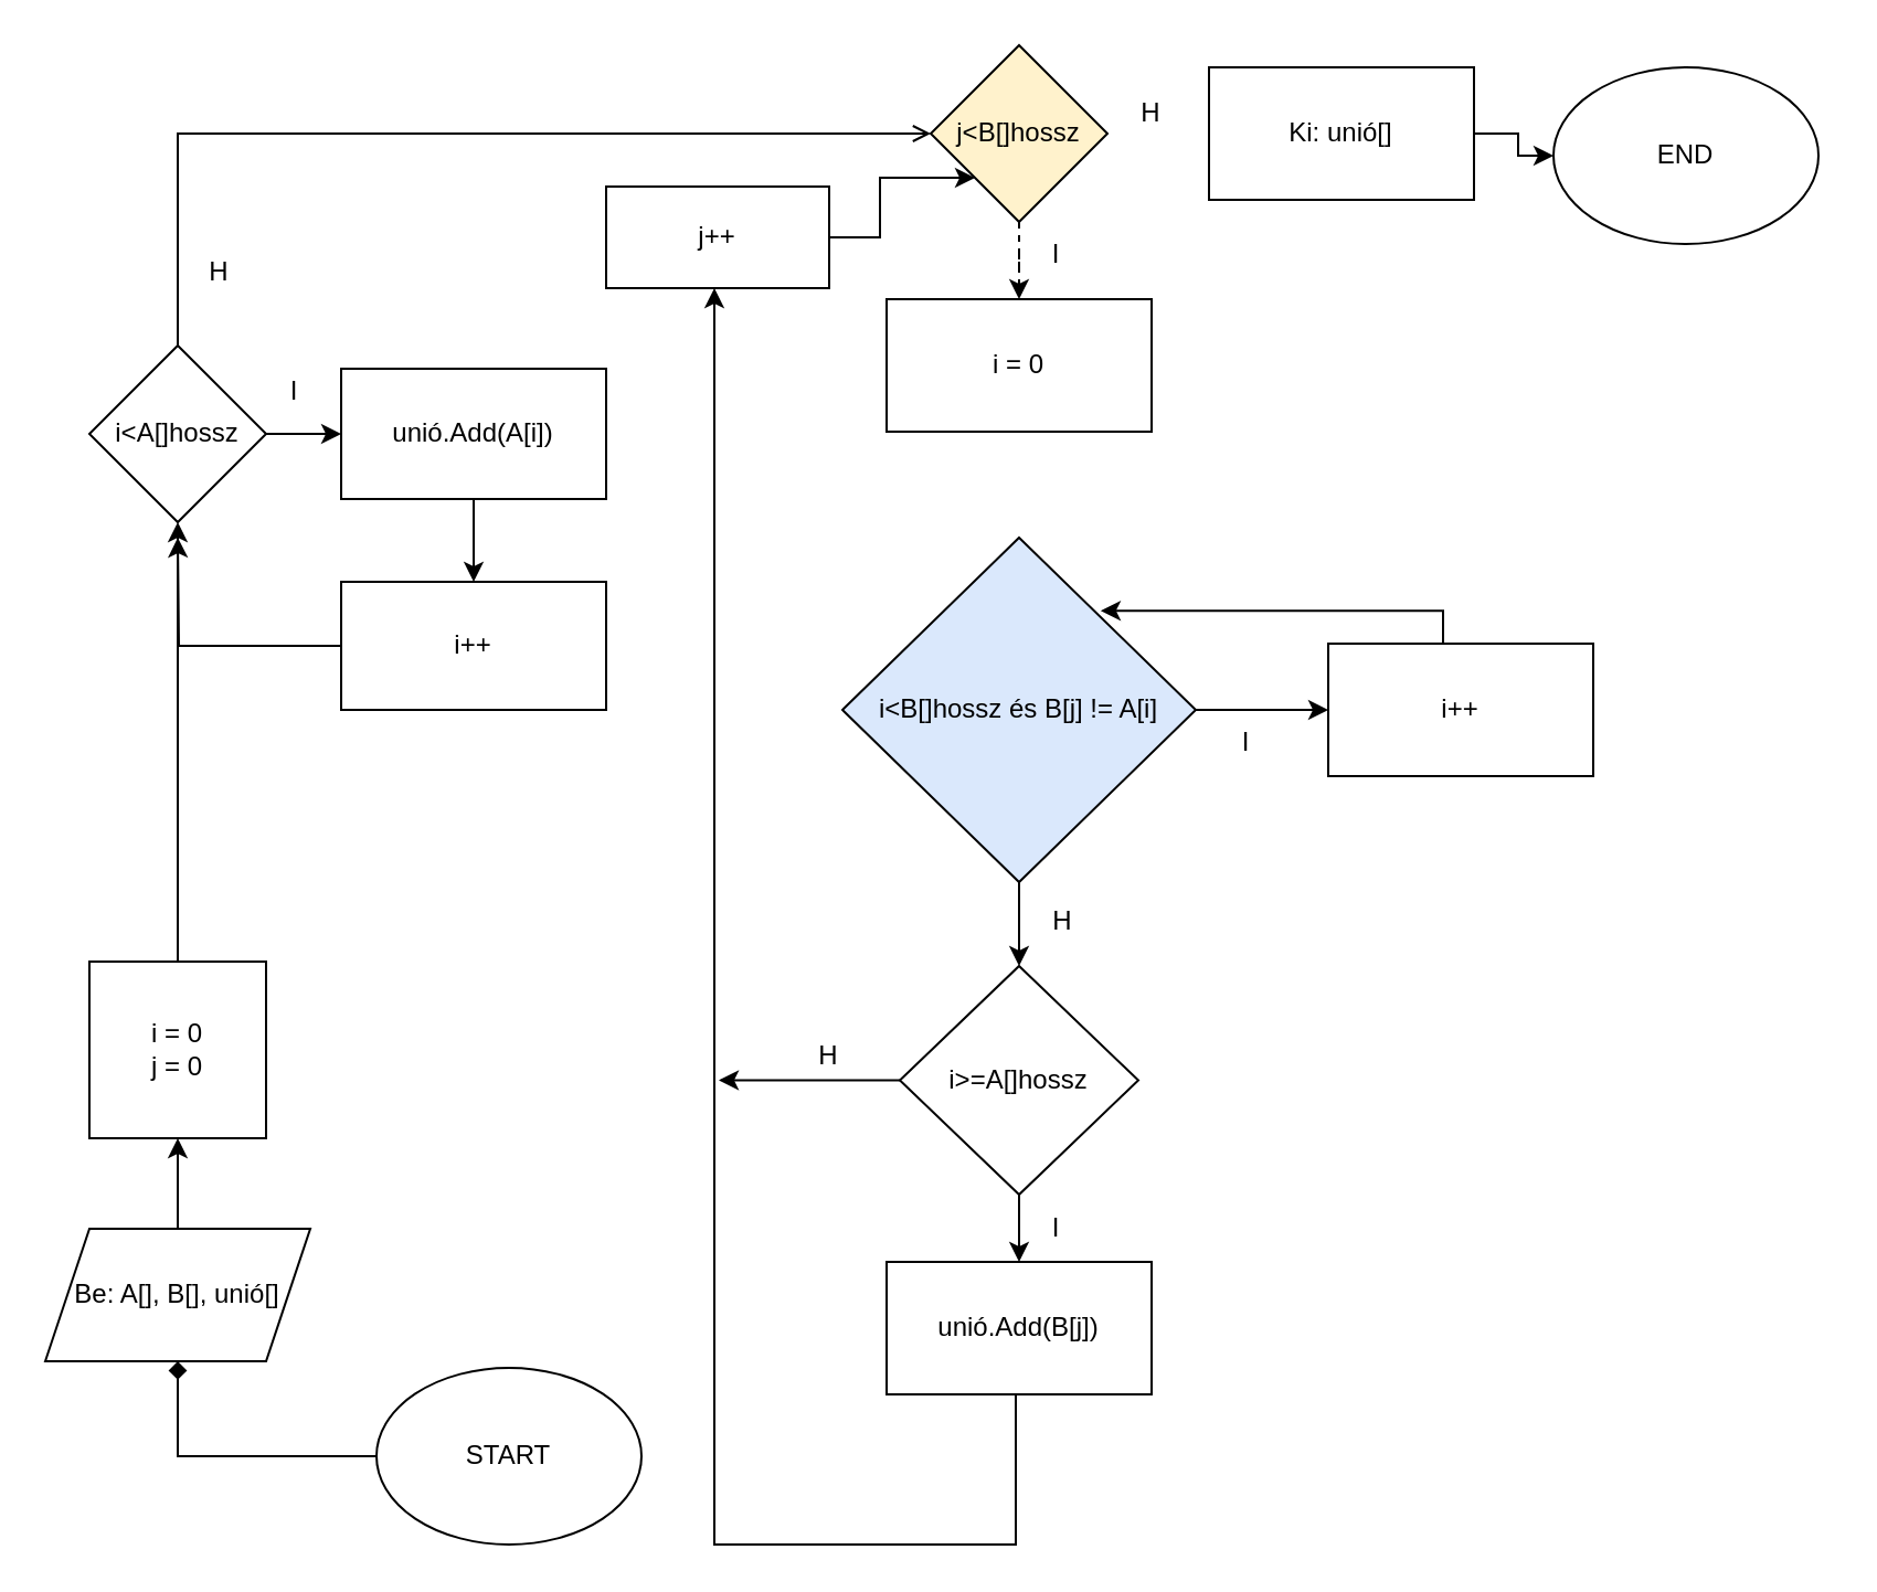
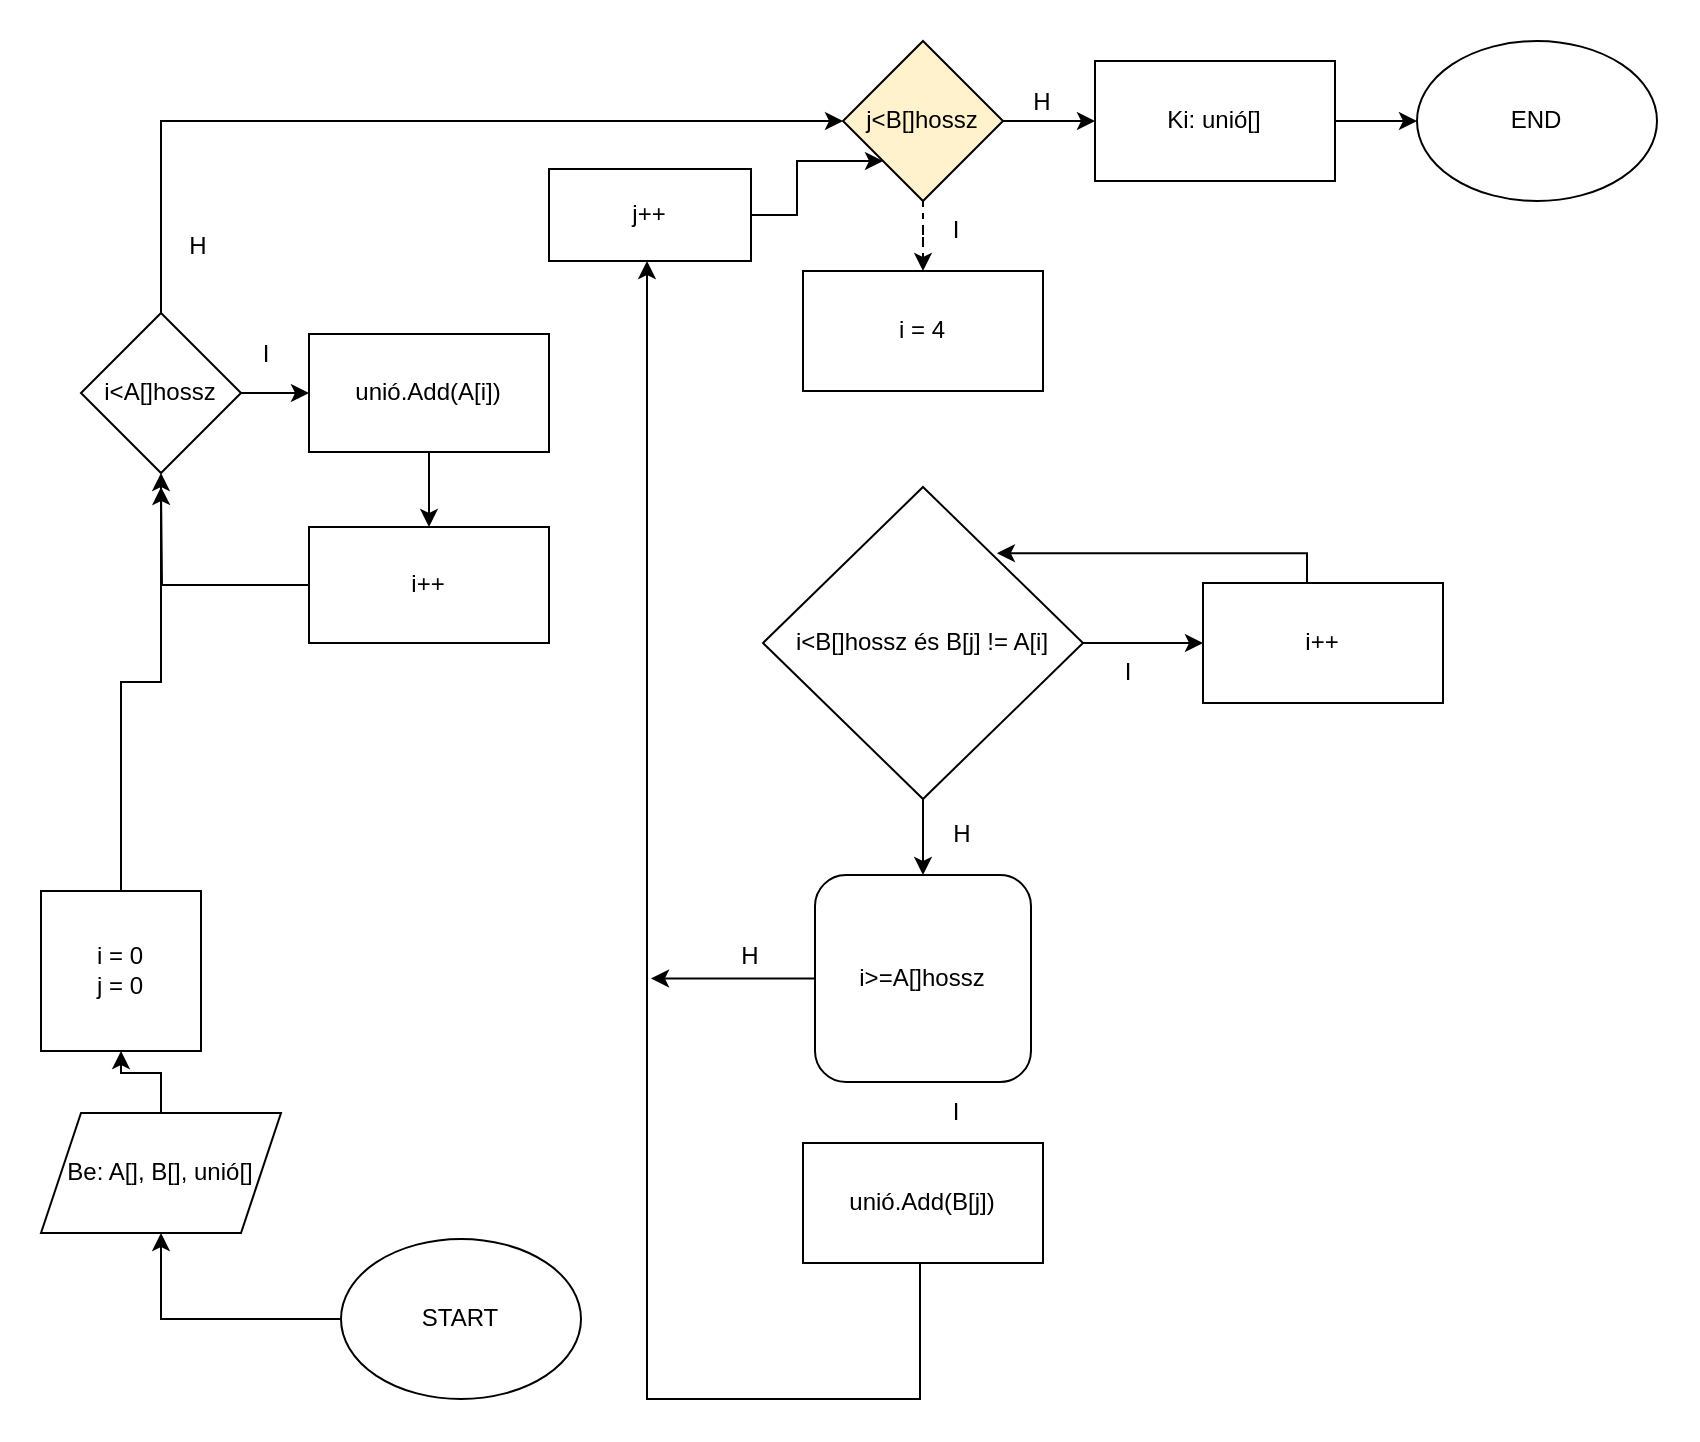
  <mxCell id="0" />
  <mxCell id="1" parent="0" />
- <mxCell id="2" value="" style="edgeStyle=orthogonalEdgeStyle;rounded=0;orthogonalLoop=1;jettySize=auto;html=1;endArrow=diamond;" parent="1" source="3" target="5" edge="1"><mxGeometry relative="1" as="geometry" /></mxCell>
+ <mxCell id="2" value="" style="edgeStyle=orthogonalEdgeStyle;rounded=0;orthogonalLoop=1;jettySize=auto;html=1;" parent="1" source="3" target="5" edge="1"><mxGeometry relative="1" as="geometry" /></mxCell>
  <mxCell id="3" value="START" style="ellipse;whiteSpace=wrap;html=1;" parent="1" vertex="1"><mxGeometry x="170" y="619" width="120" height="80" as="geometry" /></mxCell>
  <mxCell id="4" value="" style="edgeStyle=orthogonalEdgeStyle;rounded=0;orthogonalLoop=1;jettySize=auto;html=1;" parent="1" source="5" target="7" edge="1"><mxGeometry relative="1" as="geometry" /></mxCell>
  <mxCell id="5" value="Be: A[], B[], unió[]" style="shape=parallelogram;perimeter=parallelogramPerimeter;whiteSpace=wrap;html=1;fixedSize=1;" parent="1" vertex="1"><mxGeometry x="20" y="556" width="120" height="60" as="geometry" /></mxCell>
  <mxCell id="6" value="" style="edgeStyle=orthogonalEdgeStyle;rounded=0;orthogonalLoop=1;jettySize=auto;html=1;" parent="1" source="7" target="10" edge="1"><mxGeometry relative="1" as="geometry" /></mxCell>
- <mxCell id="7" value="&lt;div&gt;i = 0&lt;br&gt;&lt;/div&gt;&lt;div&gt;j = 0&lt;br&gt;&lt;/div&gt;" style="whiteSpace=wrap;html=1;aspect=fixed;" parent="1" vertex="1"><mxGeometry x="40" y="435" width="80" height="80" as="geometry" /></mxCell>
+ <mxCell id="7" value="&lt;div&gt;i = 0&lt;br&gt;&lt;/div&gt;&lt;div&gt;j = 0&lt;br&gt;&lt;/div&gt;" style="whiteSpace=wrap;html=1;aspect=fixed;" parent="1" vertex="1"><mxGeometry x="20" y="445" width="80" height="80" as="geometry" /></mxCell>
  <mxCell id="8" value="" style="edgeStyle=orthogonalEdgeStyle;rounded=0;orthogonalLoop=1;jettySize=auto;html=1;" edge="1" parent="1" source="10" target="12"><mxGeometry relative="1" as="geometry" /></mxCell>
- <mxCell id="9" style="edgeStyle=orthogonalEdgeStyle;rounded=0;orthogonalLoop=1;jettySize=auto;html=1;entryX=0;entryY=0.5;entryDx=0;entryDy=0;endArrow=open;" edge="1" parent="1" source="10" target="19"><mxGeometry relative="1" as="geometry"><Array as="points"><mxPoint x="80" y="60" /></Array></mxGeometry></mxCell>
+ <mxCell id="9" style="edgeStyle=orthogonalEdgeStyle;rounded=0;orthogonalLoop=1;jettySize=auto;html=1;entryX=0;entryY=0.5;entryDx=0;entryDy=0;" edge="1" parent="1" source="10" target="19"><mxGeometry relative="1" as="geometry"><Array as="points"><mxPoint x="80" y="60" /></Array></mxGeometry></mxCell>
  <mxCell id="10" value="i&amp;lt;A[]hossz" style="rhombus;whiteSpace=wrap;html=1;" parent="1" vertex="1"><mxGeometry x="40" y="156" width="80" height="80" as="geometry" /></mxCell>
  <mxCell id="11" value="" style="edgeStyle=orthogonalEdgeStyle;rounded=0;orthogonalLoop=1;jettySize=auto;html=1;" edge="1" parent="1" source="12" target="14"><mxGeometry relative="1" as="geometry" /></mxCell>
  <mxCell id="12" value="unió.Add(A[i])" style="rounded=0;whiteSpace=wrap;html=1;" parent="1" vertex="1"><mxGeometry x="154" y="166.5" width="120" height="59" as="geometry" /></mxCell>
  <mxCell id="13" style="edgeStyle=orthogonalEdgeStyle;rounded=0;orthogonalLoop=1;jettySize=auto;html=1;" edge="1" parent="1" source="14"><mxGeometry relative="1" as="geometry"><mxPoint x="80" y="243" as="targetPoint" /></mxGeometry></mxCell>
  <mxCell id="14" value="i++" style="rounded=0;whiteSpace=wrap;html=1;" parent="1" vertex="1"><mxGeometry x="154" y="263" width="120" height="58" as="geometry" /></mxCell>
  <mxCell id="15" value="I" style="text;html=1;align=center;verticalAlign=middle;whiteSpace=wrap;rounded=0;" parent="1" vertex="1"><mxGeometry x="103" y="162" width="60" height="30" as="geometry" /></mxCell>
  <mxCell id="16" value="H" style="text;html=1;align=center;verticalAlign=middle;whiteSpace=wrap;rounded=0;" parent="1" vertex="1"><mxGeometry x="69" y="108" width="60" height="30" as="geometry" /></mxCell>
  <mxCell id="17" value="" style="edgeStyle=orthogonalEdgeStyle;rounded=0;orthogonalLoop=1;jettySize=auto;html=1;entryX=0.5;entryY=0;entryDx=0;entryDy=0;dashed=1;" parent="1" source="19" target="20" edge="1"><mxGeometry relative="1" as="geometry" /></mxCell>
+ <mxCell id="18" value="" style="edgeStyle=orthogonalEdgeStyle;rounded=0;orthogonalLoop=1;jettySize=auto;html=1;" parent="1" source="19" target="36" edge="1"><mxGeometry relative="1" as="geometry" /></mxCell>
  <mxCell id="19" value="j&amp;lt;B[]hossz" style="rhombus;whiteSpace=wrap;html=1;fillColor=#fff2cc;" parent="1" vertex="1"><mxGeometry x="421" y="20" width="80" height="80" as="geometry" /></mxCell>
- <mxCell id="20" value="i = 0" style="rounded=0;whiteSpace=wrap;html=1;" parent="1" vertex="1"><mxGeometry x="401" y="135" width="120" height="60" as="geometry" /></mxCell>
+ <mxCell id="20" value="i = 4" style="rounded=0;whiteSpace=wrap;html=1;" parent="1" vertex="1"><mxGeometry x="401" y="135" width="120" height="60" as="geometry" /></mxCell>
  <mxCell id="21" value="" style="edgeStyle=orthogonalEdgeStyle;rounded=0;orthogonalLoop=1;jettySize=auto;html=1;" parent="1" source="23" target="24" edge="1"><mxGeometry relative="1" as="geometry" /></mxCell>
  <mxCell id="22" value="" style="edgeStyle=orthogonalEdgeStyle;rounded=0;orthogonalLoop=1;jettySize=auto;html=1;" parent="1" source="23" target="28" edge="1"><mxGeometry relative="1" as="geometry" /></mxCell>
- <mxCell id="23" value="i&amp;lt;B[]hossz és B[j] != A[i]" style="rhombus;whiteSpace=wrap;html=1;fillColor=#dae8fc;" parent="1" vertex="1"><mxGeometry x="381" y="243" width="160" height="156" as="geometry" /></mxCell>
+ <mxCell id="23" value="i&amp;lt;B[]hossz és B[j] != A[i]" style="rhombus;whiteSpace=wrap;html=1;" parent="1" vertex="1"><mxGeometry x="381" y="243" width="160" height="156" as="geometry" /></mxCell>
  <mxCell id="24" value="i++" style="rounded=0;whiteSpace=wrap;html=1;" parent="1" vertex="1"><mxGeometry x="601" y="291" width="120" height="60" as="geometry" /></mxCell>
  <mxCell id="25" style="edgeStyle=orthogonalEdgeStyle;rounded=0;orthogonalLoop=1;jettySize=auto;html=1;entryX=0.731;entryY=0.212;entryDx=0;entryDy=0;entryPerimeter=0;" parent="1" source="24" target="23" edge="1"><mxGeometry relative="1" as="geometry"><Array as="points"><mxPoint x="653" y="276" /></Array></mxGeometry></mxCell>
- <mxCell id="26" value="" style="edgeStyle=orthogonalEdgeStyle;rounded=0;orthogonalLoop=1;jettySize=auto;html=1;" parent="1" source="28" target="30" edge="1"><mxGeometry relative="1" as="geometry" /></mxCell>
  <mxCell id="27" style="edgeStyle=orthogonalEdgeStyle;rounded=0;orthogonalLoop=1;jettySize=auto;html=1;" parent="1" source="28" edge="1"><mxGeometry relative="1" as="geometry"><mxPoint x="325" y="488.75" as="targetPoint" /></mxGeometry></mxCell>
- <mxCell id="28" value="i&amp;gt;=A[]hossz" style="rhombus;whiteSpace=wrap;html=1;" parent="1" vertex="1"><mxGeometry x="407" y="437" width="108" height="103.5" as="geometry" /></mxCell>
+ <mxCell id="28" value="i&amp;gt;=A[]hossz" style="whiteSpace=wrap;html=1;rounded=1;" parent="1" vertex="1"><mxGeometry x="407" y="437" width="108" height="103.5" as="geometry" /></mxCell>
  <mxCell id="29" value="" style="edgeStyle=orthogonalEdgeStyle;rounded=0;orthogonalLoop=1;jettySize=auto;html=1;entryX=0.5;entryY=1;entryDx=0;entryDy=0;" parent="1" edge="1"><mxGeometry relative="1" as="geometry"><mxPoint x="459.5" y="631" as="sourcePoint" /><mxPoint x="323" y="130" as="targetPoint" /><Array as="points"><mxPoint x="459.5" y="699" /><mxPoint x="323.5" y="699" /></Array></mxGeometry></mxCell>
  <mxCell id="30" value="unió.Add(B[j&lt;span style=&quot;background-color: initial;&quot;&gt;])&lt;/span&gt;" style="rounded=0;whiteSpace=wrap;html=1;" parent="1" vertex="1"><mxGeometry x="401" y="571" width="120" height="60" as="geometry" /></mxCell>
  <mxCell id="31" value="I" style="text;html=1;align=center;verticalAlign=middle;whiteSpace=wrap;rounded=0;" parent="1" vertex="1"><mxGeometry x="534" y="321" width="60" height="30" as="geometry" /></mxCell>
  <mxCell id="32" value="H" style="text;html=1;align=center;verticalAlign=middle;whiteSpace=wrap;rounded=0;" parent="1" vertex="1"><mxGeometry x="451" y="402" width="60" height="30" as="geometry" /></mxCell>
  <mxCell id="33" value="I" style="text;html=1;align=center;verticalAlign=middle;whiteSpace=wrap;rounded=0;" parent="1" vertex="1"><mxGeometry x="448" y="540.5" width="60" height="30" as="geometry" /></mxCell>
  <mxCell id="34" value="H" style="text;html=1;align=center;verticalAlign=middle;whiteSpace=wrap;rounded=0;" parent="1" vertex="1"><mxGeometry x="345" y="463" width="60" height="30" as="geometry" /></mxCell>
  <mxCell id="35" value="" style="edgeStyle=orthogonalEdgeStyle;rounded=0;orthogonalLoop=1;jettySize=auto;html=1;" parent="1" source="36" target="39" edge="1"><mxGeometry relative="1" as="geometry" /></mxCell>
  <mxCell id="36" value="Ki: unió[]" style="rounded=0;whiteSpace=wrap;html=1;" parent="1" vertex="1"><mxGeometry x="547" y="30" width="120" height="60" as="geometry" /></mxCell>
  <mxCell id="37" value="I" style="text;html=1;align=center;verticalAlign=middle;whiteSpace=wrap;rounded=0;" parent="1" vertex="1"><mxGeometry x="448" y="100" width="60" height="30" as="geometry" /></mxCell>
  <mxCell id="38" value="H" style="text;html=1;align=center;verticalAlign=middle;whiteSpace=wrap;rounded=0;" parent="1" vertex="1"><mxGeometry x="491" y="22" width="60" height="57" as="geometry" /></mxCell>
- <mxCell id="39" value="END" style="ellipse;whiteSpace=wrap;html=1;" parent="1" vertex="1"><mxGeometry x="703" y="30" width="120" height="80" as="geometry" /></mxCell>
+ <mxCell id="39" value="END" style="ellipse;whiteSpace=wrap;html=1;" parent="1" vertex="1"><mxGeometry x="708" y="20" width="120" height="80" as="geometry" /></mxCell>
  <mxCell id="40" style="edgeStyle=orthogonalEdgeStyle;rounded=0;orthogonalLoop=1;jettySize=auto;html=1;entryX=0;entryY=1;entryDx=0;entryDy=0;" parent="1" source="41" target="19" edge="1"><mxGeometry relative="1" as="geometry" /></mxCell>
  <mxCell id="41" value="j++" style="rounded=0;whiteSpace=wrap;html=1;" parent="1" vertex="1"><mxGeometry x="274" y="84" width="101" height="46" as="geometry" /></mxCell>
